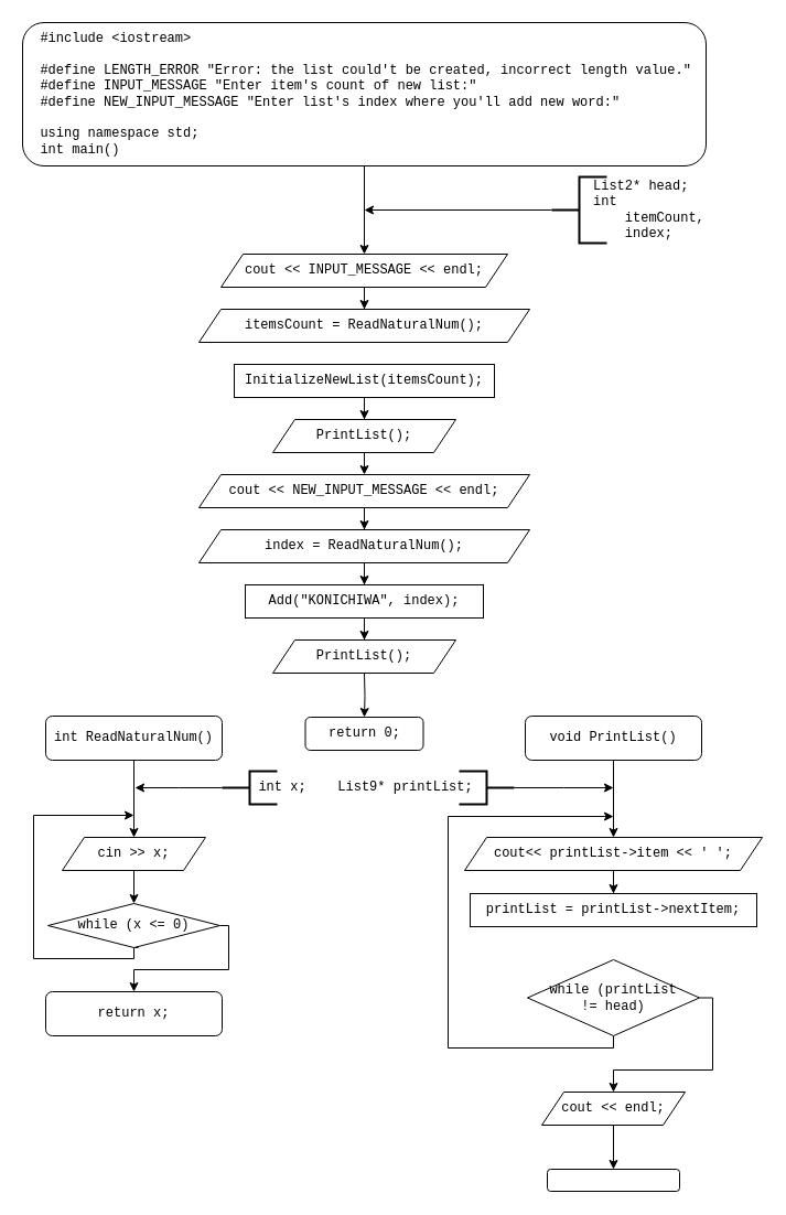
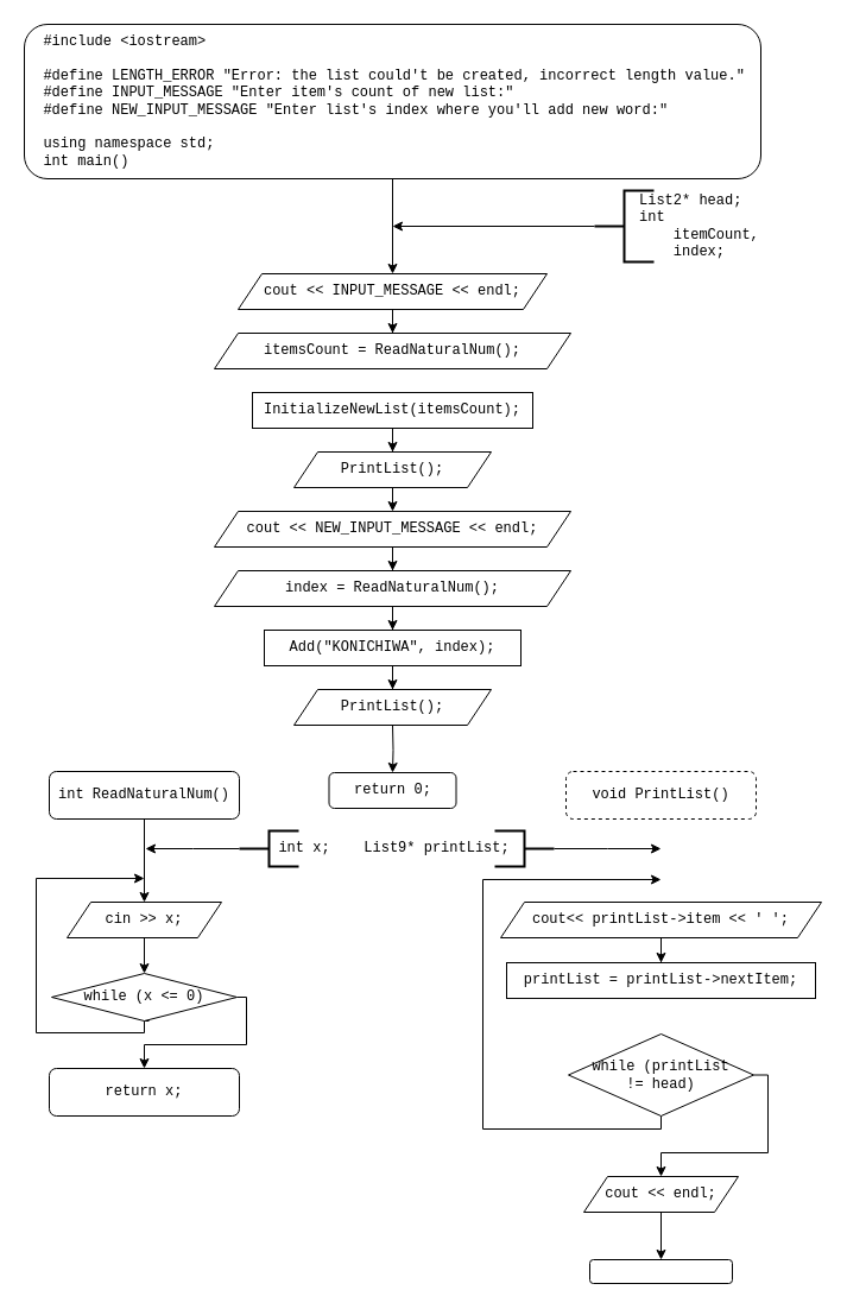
  <mxCell id="0" />
  <mxCell id="1" parent="0" />
  <mxCell id="2" style="edgeStyle=orthogonalEdgeStyle;rounded=0;orthogonalLoop=1;jettySize=auto;html=1;entryX=0.5;entryY=0;entryDx=0;entryDy=0;fontFamily=Courier New;" edge="1" parent="1" source="3" target="5"><mxGeometry relative="1" as="geometry" /></mxCell>
  <mxCell id="3" value="&lt;div&gt;&amp;nbsp; #include &amp;lt;iostream&amp;gt;&lt;/div&gt;&lt;div&gt;&amp;nbsp;&amp;nbsp;&lt;/div&gt;&lt;div&gt;&amp;nbsp; #define LENGTH_ERROR &quot;Error: the list could't be created, incorrect length value.&quot;&lt;/div&gt;&lt;div&gt;&amp;nbsp; #define INPUT_MESSAGE &quot;Enter item's count of new list:&quot;&lt;/div&gt;&lt;div&gt;&amp;nbsp;&amp;nbsp;#define NEW_INPUT_MESSAGE &quot;Enter list's index where you'll add new word:&quot;&lt;/div&gt;&lt;div&gt;&amp;nbsp;&amp;nbsp;&lt;/div&gt;&lt;div&gt;&amp;nbsp; using namespace std;&lt;/div&gt;&lt;div&gt;&amp;nbsp; int main()&lt;/div&gt;" style="rounded=1;whiteSpace=wrap;html=1;fontFamily=Courier New;align=left;" vertex="1" parent="1"><mxGeometry x="20" y="20" width="620" height="130" as="geometry" /></mxCell>
  <mxCell id="4" style="edgeStyle=orthogonalEdgeStyle;rounded=0;orthogonalLoop=1;jettySize=auto;html=1;entryX=0.5;entryY=0;entryDx=0;entryDy=0;fontFamily=Courier New;" edge="1" parent="1" source="5" target="6"><mxGeometry relative="1" as="geometry" /></mxCell>
  <mxCell id="5" value="cout &amp;lt;&amp;lt; INPUT_MESSAGE &amp;lt;&amp;lt; endl;" style="shape=parallelogram;perimeter=parallelogramPerimeter;whiteSpace=wrap;html=1;fixedSize=1;fontFamily=Courier New;align=center;" vertex="1" parent="1"><mxGeometry x="200" y="230" width="260" height="30" as="geometry" /></mxCell>
  <mxCell id="6" value="itemsCount = ReadNaturalNum();" style="shape=parallelogram;perimeter=parallelogramPerimeter;whiteSpace=wrap;html=1;fixedSize=1;fontFamily=Courier New;align=center;" vertex="1" parent="1"><mxGeometry x="180" y="280" width="300" height="30" as="geometry" /></mxCell>
  <mxCell id="7" style="edgeStyle=orthogonalEdgeStyle;rounded=0;orthogonalLoop=1;jettySize=auto;html=1;entryX=0.5;entryY=0;entryDx=0;entryDy=0;fontFamily=Courier New;" edge="1" parent="1" source="8" target="10"><mxGeometry relative="1" as="geometry" /></mxCell>
  <mxCell id="8" value="InitializeNewList(itemsCount);" style="rounded=0;whiteSpace=wrap;html=1;fontFamily=Courier New;align=center;" vertex="1" parent="1"><mxGeometry x="212" y="330" width="236" height="30" as="geometry" /></mxCell>
  <mxCell id="9" style="edgeStyle=orthogonalEdgeStyle;rounded=0;orthogonalLoop=1;jettySize=auto;html=1;fontFamily=Courier New;" edge="1" parent="1" source="10"><mxGeometry relative="1" as="geometry"><mxPoint x="330" y="430" as="targetPoint" /></mxGeometry></mxCell>
  <mxCell id="10" value="PrintList();" style="shape=parallelogram;perimeter=parallelogramPerimeter;whiteSpace=wrap;html=1;fixedSize=1;fontFamily=Courier New;align=center;" vertex="1" parent="1"><mxGeometry x="247" y="380" width="166" height="30" as="geometry" /></mxCell>
  <mxCell id="11" style="edgeStyle=orthogonalEdgeStyle;rounded=0;orthogonalLoop=1;jettySize=auto;html=1;fontFamily=Courier New;" edge="1" parent="1" source="12"><mxGeometry relative="1" as="geometry"><mxPoint x="330" y="190" as="targetPoint" /></mxGeometry></mxCell>
  <mxCell id="12" value="" style="strokeWidth=2;html=1;shape=mxgraph.flowchart.annotation_2;align=left;labelPosition=right;pointerEvents=1;fontFamily=Courier New;" vertex="1" parent="1"><mxGeometry x="500" y="160" width="50" height="60" as="geometry" /></mxCell>
  <mxCell id="13" style="edgeStyle=orthogonalEdgeStyle;rounded=0;orthogonalLoop=1;jettySize=auto;html=1;fontFamily=Courier New;" edge="1" parent="1" source="14" target="15"><mxGeometry relative="1" as="geometry" /></mxCell>
  <mxCell id="14" value="Add(&quot;KONICHIWA&quot;, index);" style="rounded=0;whiteSpace=wrap;html=1;fontFamily=Courier New;align=center;" vertex="1" parent="1"><mxGeometry x="222" y="530" width="216" height="30" as="geometry" /></mxCell>
  <mxCell id="15" value="PrintList();" style="shape=parallelogram;perimeter=parallelogramPerimeter;whiteSpace=wrap;html=1;fixedSize=1;fontFamily=Courier New;align=center;" vertex="1" parent="1"><mxGeometry x="247" y="580" width="166" height="30" as="geometry" /></mxCell>
  <mxCell id="16" style="edgeStyle=orthogonalEdgeStyle;rounded=0;orthogonalLoop=1;jettySize=auto;html=1;entryX=0.5;entryY=0;entryDx=0;entryDy=0;fontFamily=Courier New;" edge="1" parent="1" target="17"><mxGeometry relative="1" as="geometry"><mxPoint x="330" y="610" as="sourcePoint" /></mxGeometry></mxCell>
  <mxCell id="17" value="return 0;" style="rounded=1;whiteSpace=wrap;html=1;fontFamily=Courier New;align=center;" vertex="1" parent="1"><mxGeometry x="276.5" y="650" width="107" height="30" as="geometry" /></mxCell>
  <mxCell id="18" style="edgeStyle=orthogonalEdgeStyle;rounded=0;orthogonalLoop=1;jettySize=auto;html=1;entryX=0.5;entryY=0;entryDx=0;entryDy=0;fontFamily=Courier New;" edge="1" parent="1" source="19" target="21"><mxGeometry relative="1" as="geometry" /></mxCell>
  <mxCell id="19" value="cout &amp;lt;&amp;lt; NEW_INPUT_MESSAGE &amp;lt;&amp;lt; endl;" style="shape=parallelogram;perimeter=parallelogramPerimeter;whiteSpace=wrap;html=1;fixedSize=1;fontFamily=Courier New;align=center;" vertex="1" parent="1"><mxGeometry x="180" y="430" width="300" height="30" as="geometry" /></mxCell>
  <mxCell id="20" style="edgeStyle=orthogonalEdgeStyle;rounded=0;orthogonalLoop=1;jettySize=auto;html=1;entryX=0.5;entryY=0;entryDx=0;entryDy=0;" edge="1" parent="1" source="21" target="14"><mxGeometry relative="1" as="geometry" /></mxCell>
  <mxCell id="21" value="index = ReadNaturalNum();" style="shape=parallelogram;perimeter=parallelogramPerimeter;whiteSpace=wrap;html=1;fixedSize=1;fontFamily=Courier New;align=center;" vertex="1" parent="1"><mxGeometry x="180" y="480" width="300" height="30" as="geometry" /></mxCell>
  <mxCell id="22" value="List2* head;&lt;br&gt;int&lt;br&gt;&amp;nbsp; &amp;nbsp; itemCount,&lt;br&gt;&amp;nbsp; &amp;nbsp; index;" style="text;html=1;strokeColor=none;fillColor=none;align=left;verticalAlign=middle;whiteSpace=wrap;rounded=0;fontFamily=Courier New;" vertex="1" parent="1"><mxGeometry x="536" y="160" width="136" height="60" as="geometry" /></mxCell>
  <mxCell id="23" style="edgeStyle=orthogonalEdgeStyle;rounded=0;orthogonalLoop=1;jettySize=auto;html=1;fontFamily=Courier New;entryX=0.5;entryY=0;entryDx=0;entryDy=0;" edge="1" parent="1" source="24" target="29"><mxGeometry relative="1" as="geometry"><mxPoint x="121" y="759" as="targetPoint" /></mxGeometry></mxCell>
  <mxCell id="24" value="int ReadNaturalNum()" style="rounded=1;whiteSpace=wrap;html=1;fontFamily=Courier New;" vertex="1" parent="1"><mxGeometry x="41" y="649" width="160" height="40" as="geometry" /></mxCell>
  <mxCell id="25" style="edgeStyle=orthogonalEdgeStyle;rounded=0;orthogonalLoop=1;jettySize=auto;html=1;fontFamily=Courier New;exitX=0;exitY=0.5;exitDx=0;exitDy=0;exitPerimeter=0;" edge="1" parent="1" source="26"><mxGeometry relative="1" as="geometry"><mxPoint x="122" y="714" as="targetPoint" /><mxPoint x="196" y="714" as="sourcePoint" /></mxGeometry></mxCell>
  <mxCell id="26" value="" style="strokeWidth=2;html=1;shape=mxgraph.flowchart.annotation_2;align=left;labelPosition=right;pointerEvents=1;fontFamily=Courier New;" vertex="1" parent="1"><mxGeometry x="201" y="699" width="50" height="30" as="geometry" /></mxCell>
  <mxCell id="27" value="int x;" style="text;html=1;strokeColor=none;fillColor=none;align=center;verticalAlign=middle;whiteSpace=wrap;rounded=0;fontFamily=Courier New;" vertex="1" parent="1"><mxGeometry x="225.5" y="704" width="60" height="20" as="geometry" /></mxCell>
  <mxCell id="28" style="edgeStyle=orthogonalEdgeStyle;rounded=0;orthogonalLoop=1;jettySize=auto;html=1;entryX=0.5;entryY=0;entryDx=0;entryDy=0;fontFamily=Courier New;" edge="1" parent="1" source="29" target="32"><mxGeometry relative="1" as="geometry" /></mxCell>
  <mxCell id="29" value="cin &amp;gt;&amp;gt; x;" style="shape=parallelogram;perimeter=parallelogramPerimeter;whiteSpace=wrap;html=1;fixedSize=1;fontFamily=Courier New;" vertex="1" parent="1"><mxGeometry x="56" y="759" width="130" height="30" as="geometry" /></mxCell>
  <mxCell id="30" style="edgeStyle=orthogonalEdgeStyle;rounded=0;orthogonalLoop=1;jettySize=auto;html=1;fontFamily=Courier New;" edge="1" parent="1"><mxGeometry relative="1" as="geometry"><mxPoint x="121" y="739" as="targetPoint" /><mxPoint x="125" y="859" as="sourcePoint" /><Array as="points"><mxPoint x="121" y="859" /><mxPoint x="121" y="869" /><mxPoint x="30" y="869" /><mxPoint x="30" y="739" /></Array></mxGeometry></mxCell>
  <mxCell id="31" style="edgeStyle=orthogonalEdgeStyle;rounded=0;orthogonalLoop=1;jettySize=auto;html=1;fontFamily=Courier New;" edge="1" parent="1" source="32"><mxGeometry relative="1" as="geometry"><mxPoint x="121" y="899" as="targetPoint" /><Array as="points"><mxPoint x="207" y="839" /><mxPoint x="207" y="879" /><mxPoint x="121" y="879" /></Array></mxGeometry></mxCell>
  <mxCell id="32" value="while (x &amp;lt;= 0)" style="rhombus;whiteSpace=wrap;html=1;fontFamily=Courier New;" vertex="1" parent="1"><mxGeometry x="43" y="819" width="156" height="40" as="geometry" /></mxCell>
  <mxCell id="33" value="return x;" style="rounded=1;whiteSpace=wrap;html=1;fontFamily=Courier New;" vertex="1" parent="1"><mxGeometry x="41" y="899" width="160" height="40" as="geometry" /></mxCell>
- <mxCell id="34" style="edgeStyle=orthogonalEdgeStyle;rounded=0;orthogonalLoop=1;jettySize=auto;html=1;fontFamily=Courier New;entryX=0.5;entryY=0;entryDx=0;entryDy=0;" edge="1" parent="1" source="35" target="40"><mxGeometry relative="1" as="geometry"><mxPoint x="556" y="750" as="targetPoint" /></mxGeometry></mxCell>
- <mxCell id="35" value="void PrintList()" style="rounded=1;whiteSpace=wrap;html=1;fontFamily=Courier New;" vertex="1" parent="1"><mxGeometry x="476" y="649" width="160" height="40" as="geometry" /></mxCell>
+ <mxCell id="35" value="void PrintList()" style="rounded=1;whiteSpace=wrap;html=1;fontFamily=Courier New;dashed=1;" vertex="1" parent="1"><mxGeometry x="476" y="649" width="160" height="40" as="geometry" /></mxCell>
  <mxCell id="36" style="edgeStyle=orthogonalEdgeStyle;rounded=0;orthogonalLoop=1;jettySize=auto;html=1;fontFamily=Courier New;" edge="1" parent="1" source="37"><mxGeometry relative="1" as="geometry"><mxPoint x="556" y="714" as="targetPoint" /></mxGeometry></mxCell>
  <mxCell id="37" value="" style="strokeWidth=2;html=1;shape=mxgraph.flowchart.annotation_2;align=left;labelPosition=right;pointerEvents=1;fontFamily=Courier New;rotation=-180;" vertex="1" parent="1"><mxGeometry x="416" y="699" width="50" height="30" as="geometry" /></mxCell>
  <mxCell id="38" value="List9* printList;" style="text;html=1;strokeColor=none;fillColor=none;align=center;verticalAlign=middle;whiteSpace=wrap;rounded=0;fontFamily=Courier New;" vertex="1" parent="1"><mxGeometry x="285.5" y="704" width="162.5" height="20" as="geometry" /></mxCell>
  <mxCell id="39" style="edgeStyle=orthogonalEdgeStyle;rounded=0;orthogonalLoop=1;jettySize=auto;html=1;entryX=0.5;entryY=0;entryDx=0;entryDy=0;fontFamily=Courier New;" edge="1" parent="1" source="40" target="41"><mxGeometry relative="1" as="geometry" /></mxCell>
  <mxCell id="40" value="cout&amp;lt;&amp;lt; printList-&amp;gt;item &amp;lt;&amp;lt; ' ';" style="shape=parallelogram;perimeter=parallelogramPerimeter;whiteSpace=wrap;html=1;fixedSize=1;fontFamily=Courier New;" vertex="1" parent="1"><mxGeometry x="421" y="759" width="270" height="30" as="geometry" /></mxCell>
  <mxCell id="41" value="printList = printList-&amp;gt;nextItem;" style="rounded=0;whiteSpace=wrap;html=1;fontFamily=Courier New;align=center;" vertex="1" parent="1"><mxGeometry x="426" y="810" width="260" height="30" as="geometry" /></mxCell>
  <mxCell id="42" style="edgeStyle=orthogonalEdgeStyle;rounded=0;orthogonalLoop=1;jettySize=auto;html=1;fontFamily=Courier New;" edge="1" parent="1" source="44"><mxGeometry relative="1" as="geometry"><mxPoint x="556" y="740" as="targetPoint" /><Array as="points"><mxPoint x="556" y="950" /><mxPoint x="406" y="950" /><mxPoint x="406" y="740" /></Array></mxGeometry></mxCell>
  <mxCell id="43" style="edgeStyle=orthogonalEdgeStyle;rounded=0;orthogonalLoop=1;jettySize=auto;html=1;fontFamily=Courier New;" edge="1" parent="1" source="44"><mxGeometry relative="1" as="geometry"><mxPoint x="556" y="990" as="targetPoint" /><Array as="points"><mxPoint x="646" y="905" /><mxPoint x="646" y="970" /><mxPoint x="556" y="970" /></Array></mxGeometry></mxCell>
  <mxCell id="44" value="while (printList&lt;br&gt;!= head)" style="rhombus;whiteSpace=wrap;html=1;fontFamily=Courier New;" vertex="1" parent="1"><mxGeometry x="478" y="870" width="156" height="69" as="geometry" /></mxCell>
  <mxCell id="45" style="edgeStyle=orthogonalEdgeStyle;rounded=0;orthogonalLoop=1;jettySize=auto;html=1;entryX=0.5;entryY=0;entryDx=0;entryDy=0;fontFamily=Courier New;" edge="1" parent="1" source="46" target="47"><mxGeometry relative="1" as="geometry" /></mxCell>
  <mxCell id="46" value="cout &amp;lt;&amp;lt; endl;" style="shape=parallelogram;perimeter=parallelogramPerimeter;whiteSpace=wrap;html=1;fixedSize=1;fontFamily=Courier New;" vertex="1" parent="1"><mxGeometry x="491" y="990" width="130" height="30" as="geometry" /></mxCell>
  <mxCell id="47" value="" style="rounded=1;whiteSpace=wrap;html=1;fontFamily=Courier New;align=left;" vertex="1" parent="1"><mxGeometry x="496" y="1060" width="120" height="20" as="geometry" /></mxCell>
